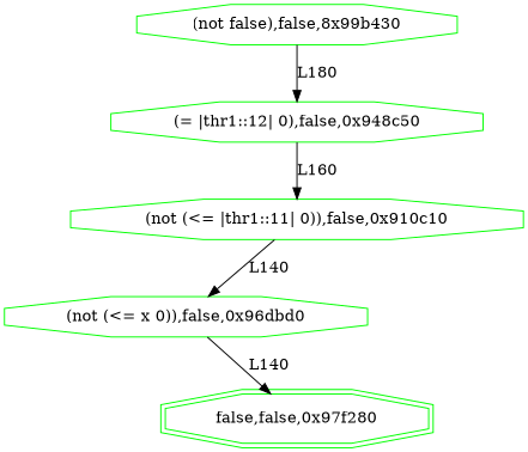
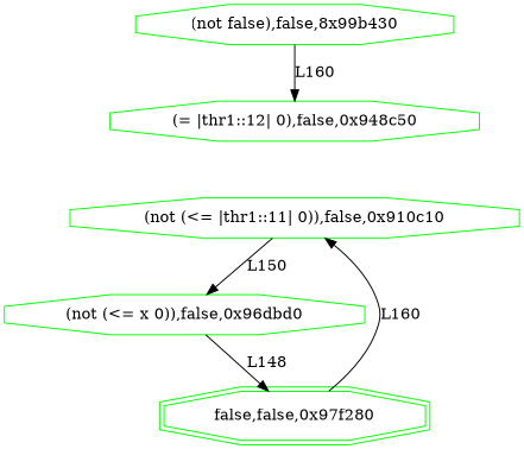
  digraph {
    node [color=green shape=octagon]
    n1 [label="(not false),false,8x99b430"]
    n2 [label="(= |thr1::12| 0),false,0x948c50"]
    n3 [label="(not (<= |thr1::11| 0)),false,0x910c10"]
    n4 [label="(not (<= x 0)),false,0x96dbd0"]
    n5 [label="false,false,0x97f280" shape=doubleoctagon]
-   n1 -> n2 [label=L180]
-   n2 -> n3 [label=L160]
-   n3 -> n4 [label=L140]
-   n4 -> n5 [label=L140]
+   n1 -> n2 [label=L160]
+   n5 -> n3 [label=L160]
+   n3 -> n4 [label=L150]
+   n4 -> n5 [label=L148]
  }
